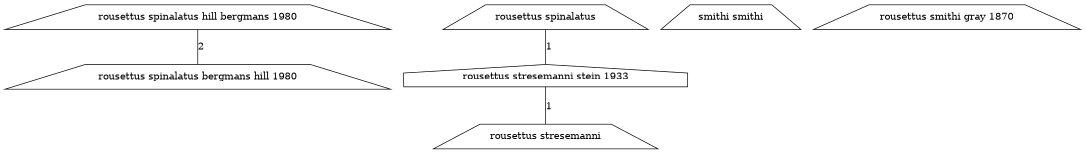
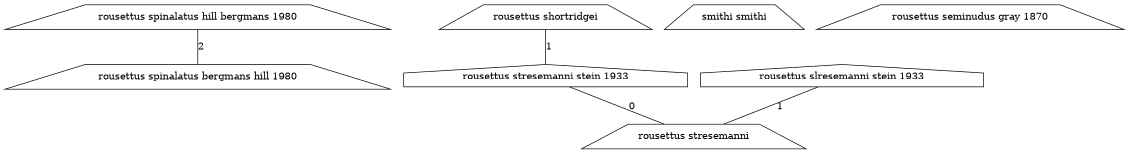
  graph {
    node [shape=trapezium]
    n1 [label="rousettus spinalatus hill bergmans 1980"]
    n2 [label="rousettus spinalatus bergmans hill 1980"]
-   n3 [label="rousettus spinalatus"]
+   n3 [label="rousettus shortridgei"]
    n4 [label="rousettus stresemanni stein 1933" shape=house]
+   n5 [label="rousettus slresemanni stein 1933" shape=house]
    n6 [label="rousettus stresemanni"]
    n7 [label="smithi smithi"]
-   n8 [label="rousettus smithi gray 1870"]
+   n8 [label="rousettus seminudus gray 1870"]
    n1 -- n2 [label=2]
    n3 -- n4 [label=1]
-   n4 -- n6 [label=1]
+   n4 -- n6 [label=0]
+   n5 -- n6 [label=1]
  }
